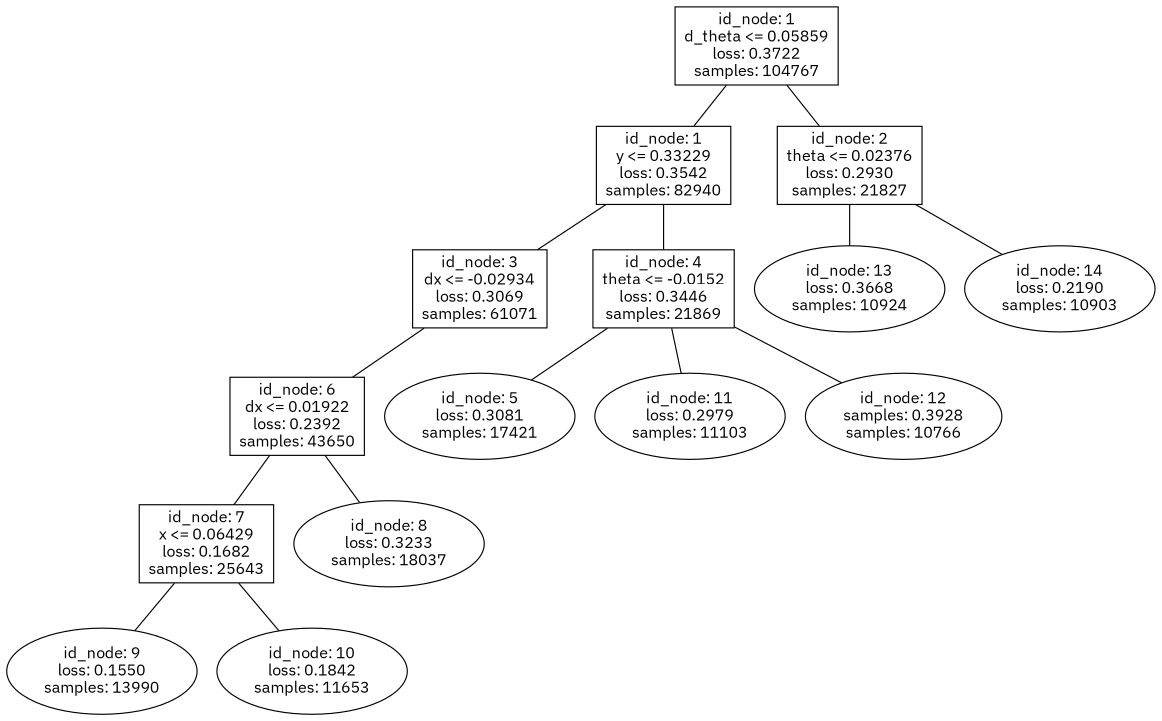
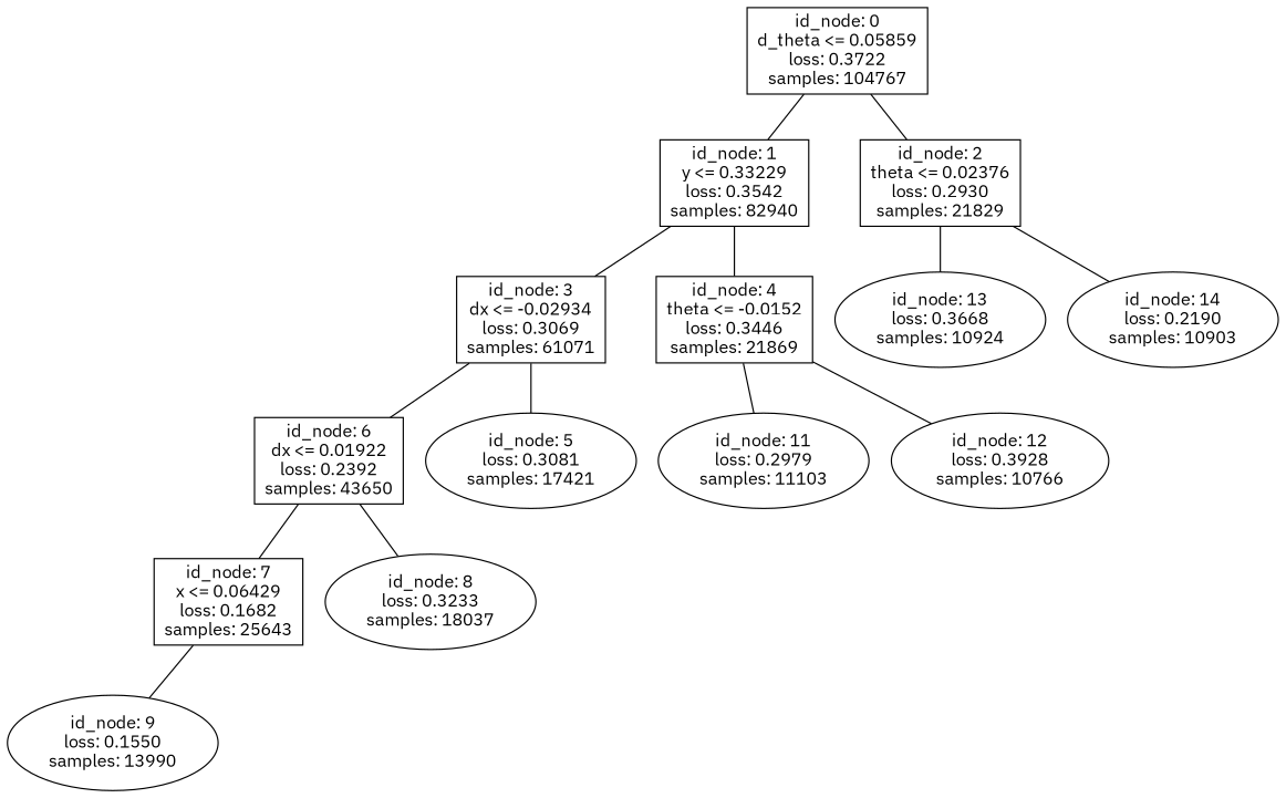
  graph {
    fontname="IBM Plex Sans"
    node [fontname="IBM Plex Sans"]
    edge [fontname="IBM Plex Sans"]
-   n1 [label="id_node: 1\nd_theta <= 0.05859\nloss: 0.3722\nsamples: 104767" shape=rectangle]
+   n1 [label="id_node: 0\nd_theta <= 0.05859\nloss: 0.3722\nsamples: 104767" shape=rectangle]
    n2 [label="id_node: 1\ny <= 0.33229\nloss: 0.3542\nsamples: 82940" shape=rectangle]
-   n3 [label="id_node: 2\ntheta <= 0.02376\nloss: 0.2930\nsamples: 21827" shape=rectangle]
+   n3 [label="id_node: 2\ntheta <= 0.02376\nloss: 0.2930\nsamples: 21829" shape=rectangle]
    n4 [label="id_node: 3\ndx <= -0.02934\nloss: 0.3069\nsamples: 61071" shape=rectangle]
    n5 [label="id_node: 4\ntheta <= -0.0152\nloss: 0.3446\nsamples: 21869" shape=rectangle]
    n6 [label="id_node: 13\nloss: 0.3668\nsamples: 10924"]
    n7 [label="id_node: 14\nloss: 0.2190\nsamples: 10903"]
    n8 [label="id_node: 6\ndx <= 0.01922\nloss: 0.2392\nsamples: 43650" shape=rectangle]
    n9 [label="id_node: 5\nloss: 0.3081\nsamples: 17421"]
    n10 [label="id_node: 11\nloss: 0.2979\nsamples: 11103"]
-   n11 [label="id_node: 12\nsamples: 0.3928\nsamples: 10766"]
+   n11 [label="id_node: 12\nloss: 0.3928\nsamples: 10766"]
    n12 [label="id_node: 7\nx <= 0.06429\nloss: 0.1682\nsamples: 25643" shape=rectangle]
    n13 [label="id_node: 8\nloss: 0.3233\nsamples: 18037"]
    n14 [label="id_node: 9\nloss: 0.1550\nsamples: 13990"]
-   n15 [label="id_node: 10\nloss: 0.1842\nsamples: 11653"]
    n1 -- n2
    n1 -- n3
    n2 -- n4
    n2 -- n5
    n3 -- n6
    n3 -- n7
    n4 -- n8
-   n5 -- n9
+   n4 -- n9
    n5 -- n10
    n5 -- n11
    n8 -- n12
    n8 -- n13
    n12 -- n14
-   n12 -- n15
  }
